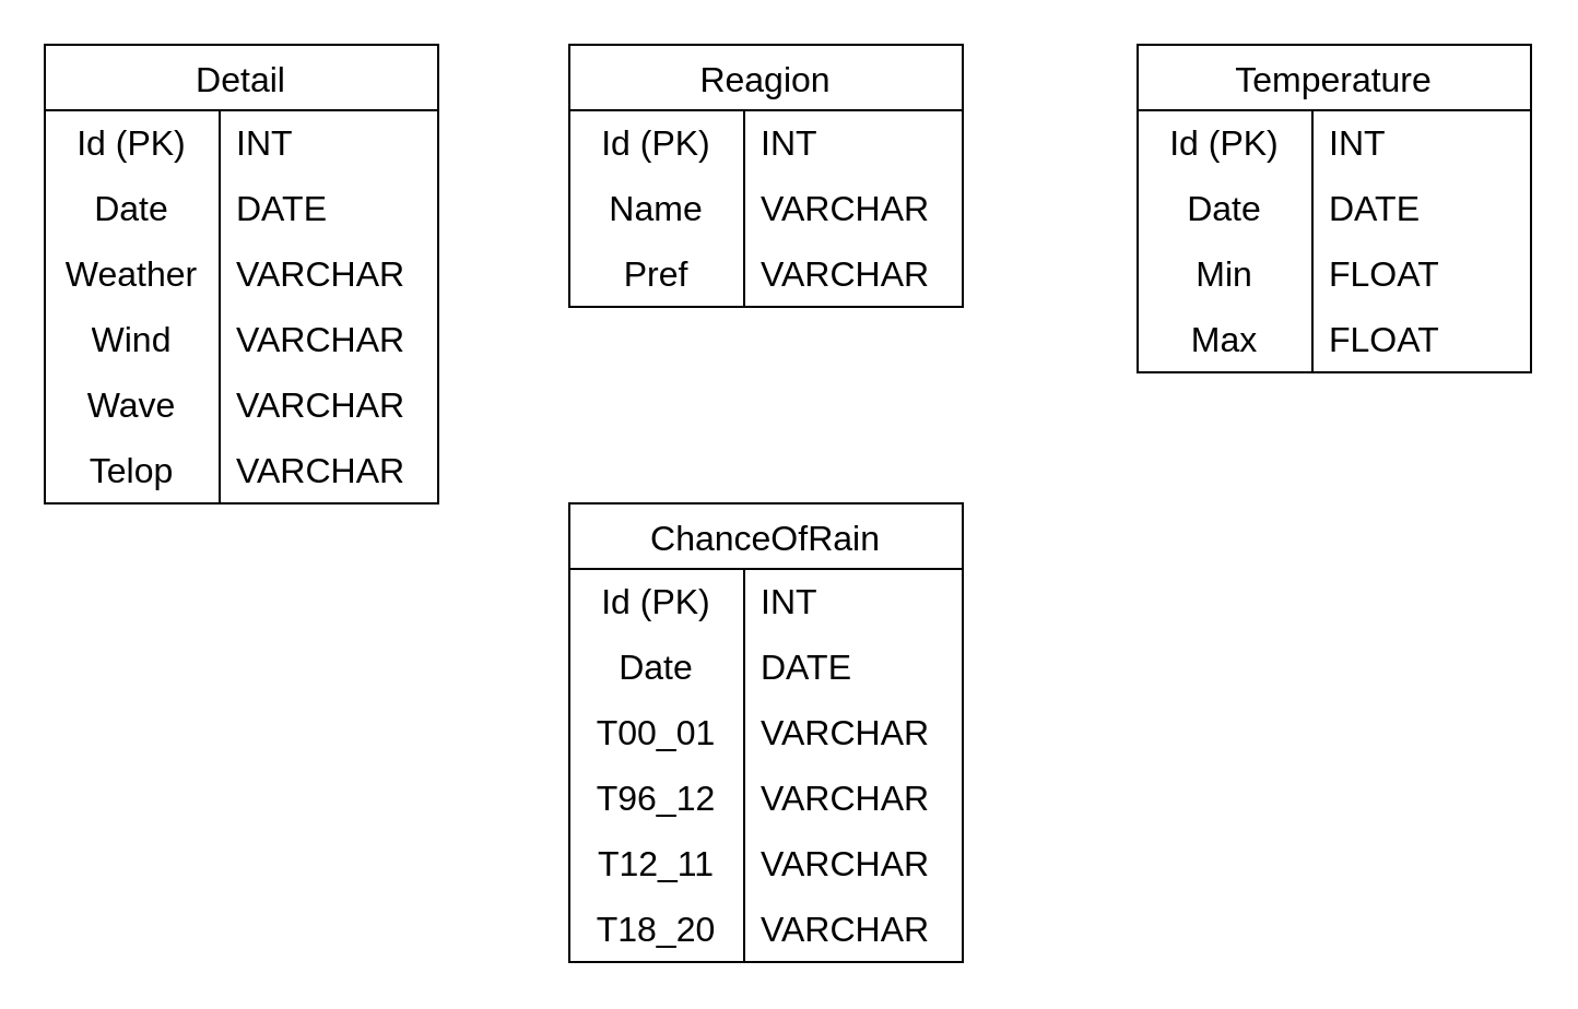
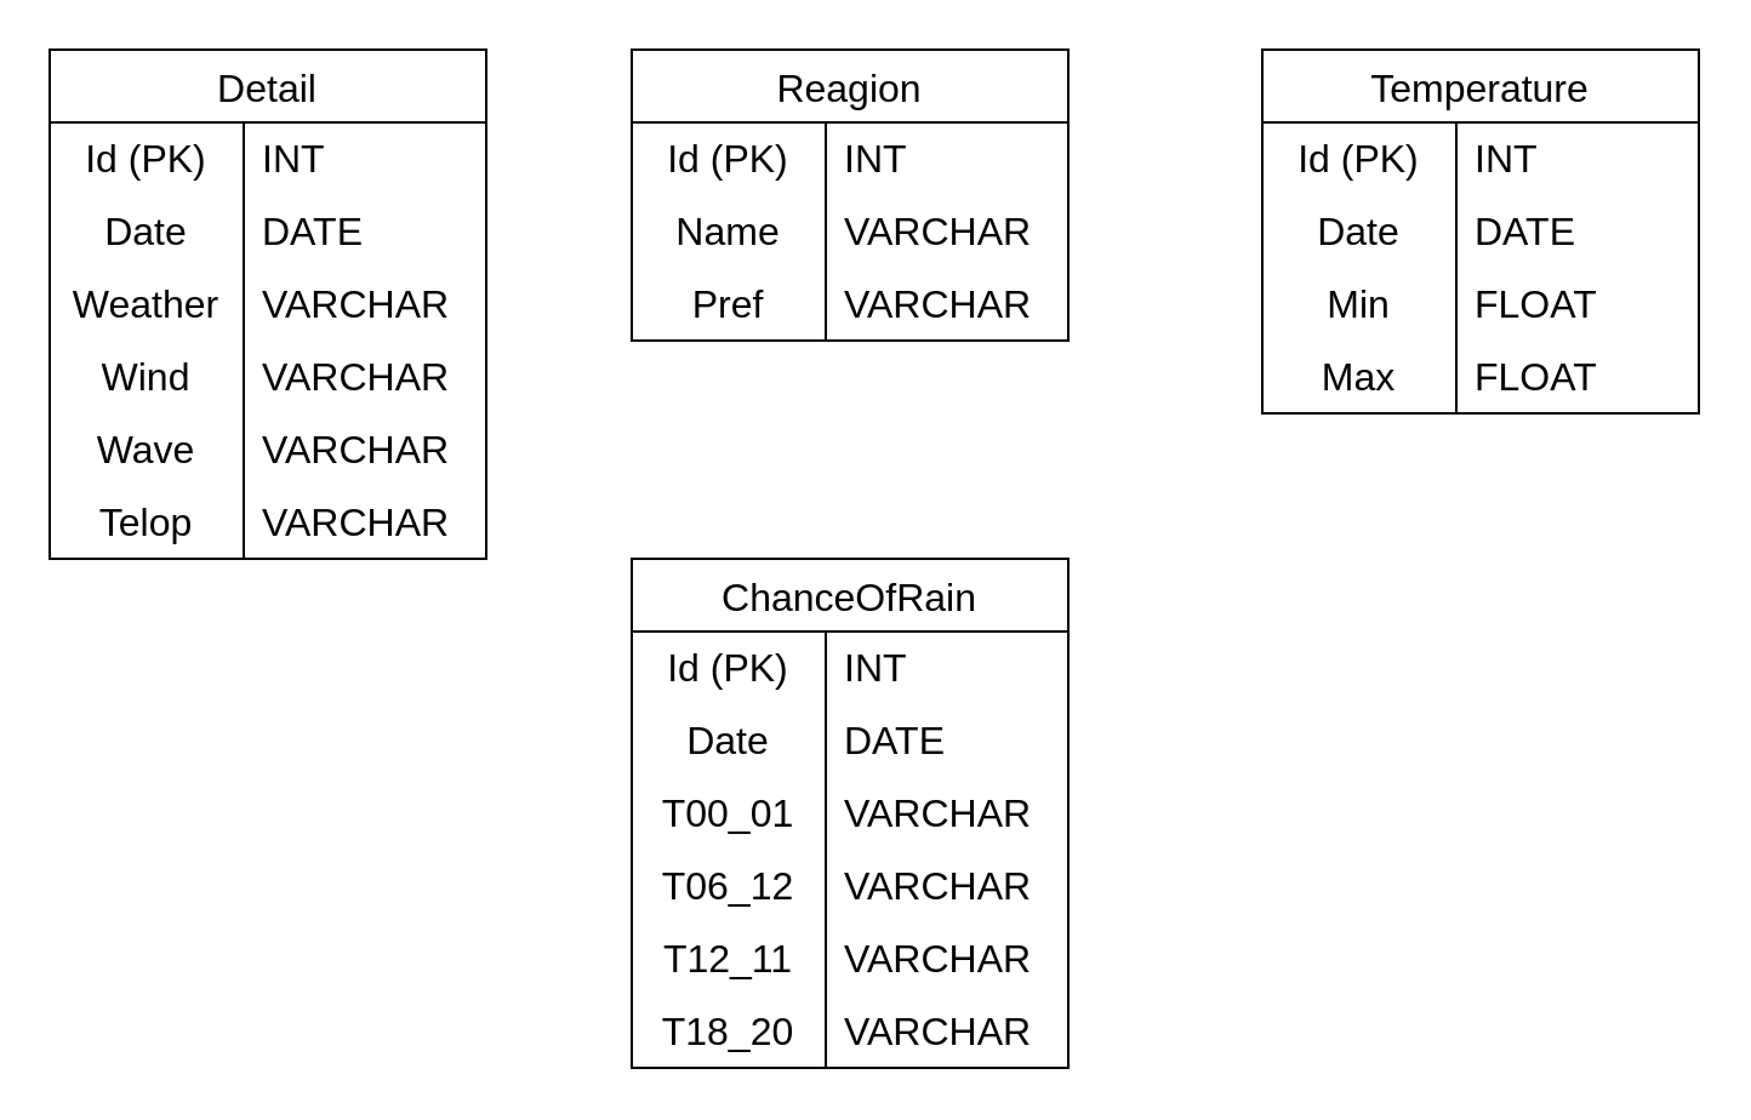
  <mxCell id="0" />
  <mxCell id="1" parent="0" />
  <mxCell id="2" value="Reagion" style="shape=table;startSize=30;container=1;collapsible=0;childLayout=tableLayout;fixedRows=1;rowLines=0;fontStyle=0;strokeColor=default;fontSize=16;" vertex="1" parent="1"><mxGeometry x="260" y="20" width="180" height="120" as="geometry" /></mxCell>
  <mxCell id="3" value="" style="shape=tableRow;horizontal=0;startSize=0;swimlaneHead=0;swimlaneBody=0;top=0;left=0;bottom=0;right=0;collapsible=0;dropTarget=0;fillColor=none;points=[[0,0.5],[1,0.5]];portConstraint=eastwest;strokeColor=inherit;fontSize=16;" vertex="1" parent="2"><mxGeometry y="30" width="180" height="30" as="geometry" /></mxCell>
  <mxCell id="4" value="Id (PK)" style="shape=partialRectangle;html=1;whiteSpace=wrap;connectable=0;fillColor=none;top=0;left=0;bottom=0;right=0;overflow=hidden;pointerEvents=1;strokeColor=inherit;fontSize=16;" vertex="1" parent="3"><mxGeometry width="80" height="30" as="geometry"><mxRectangle width="80" height="30" as="alternateBounds" /></mxGeometry></mxCell>
  <mxCell id="5" value="INT" style="shape=partialRectangle;html=1;whiteSpace=wrap;connectable=0;fillColor=none;top=0;left=0;bottom=0;right=0;align=left;spacingLeft=6;overflow=hidden;strokeColor=inherit;fontSize=16;" vertex="1" parent="3"><mxGeometry x="80" width="100" height="30" as="geometry"><mxRectangle width="100" height="30" as="alternateBounds" /></mxGeometry></mxCell>
  <mxCell id="6" value="" style="shape=tableRow;horizontal=0;startSize=0;swimlaneHead=0;swimlaneBody=0;top=0;left=0;bottom=0;right=0;collapsible=0;dropTarget=0;fillColor=none;points=[[0,0.5],[1,0.5]];portConstraint=eastwest;strokeColor=inherit;fontSize=16;" vertex="1" parent="2"><mxGeometry y="60" width="180" height="30" as="geometry" /></mxCell>
  <mxCell id="7" value="Name" style="shape=partialRectangle;html=1;whiteSpace=wrap;connectable=0;fillColor=none;top=0;left=0;bottom=0;right=0;overflow=hidden;strokeColor=inherit;fontSize=16;" vertex="1" parent="6"><mxGeometry width="80" height="30" as="geometry"><mxRectangle width="80" height="30" as="alternateBounds" /></mxGeometry></mxCell>
  <mxCell id="8" value="VARCHAR" style="shape=partialRectangle;html=1;whiteSpace=wrap;connectable=0;fillColor=none;top=0;left=0;bottom=0;right=0;align=left;spacingLeft=6;overflow=hidden;strokeColor=inherit;fontSize=16;" vertex="1" parent="6"><mxGeometry x="80" width="100" height="30" as="geometry"><mxRectangle width="100" height="30" as="alternateBounds" /></mxGeometry></mxCell>
  <mxCell id="9" value="" style="shape=tableRow;horizontal=0;startSize=0;swimlaneHead=0;swimlaneBody=0;top=0;left=0;bottom=0;right=0;collapsible=0;dropTarget=0;fillColor=none;points=[[0,0.5],[1,0.5]];portConstraint=eastwest;strokeColor=inherit;fontSize=16;" vertex="1" parent="2"><mxGeometry y="90" width="180" height="30" as="geometry" /></mxCell>
  <mxCell id="10" value="Pref" style="shape=partialRectangle;html=1;whiteSpace=wrap;connectable=0;fillColor=none;top=0;left=0;bottom=0;right=0;overflow=hidden;strokeColor=inherit;fontSize=16;" vertex="1" parent="9"><mxGeometry width="80" height="30" as="geometry"><mxRectangle width="80" height="30" as="alternateBounds" /></mxGeometry></mxCell>
  <mxCell id="11" value="VARCHAR" style="shape=partialRectangle;html=1;whiteSpace=wrap;connectable=0;fillColor=none;top=0;left=0;bottom=0;right=0;align=left;spacingLeft=6;overflow=hidden;strokeColor=inherit;fontSize=16;" vertex="1" parent="9"><mxGeometry x="80" width="100" height="30" as="geometry"><mxRectangle width="100" height="30" as="alternateBounds" /></mxGeometry></mxCell>
  <mxCell id="12" value="Temperature" style="shape=table;startSize=30;container=1;collapsible=0;childLayout=tableLayout;fixedRows=1;rowLines=0;fontStyle=0;strokeColor=default;fontSize=16;" vertex="1" parent="1"><mxGeometry x="520" y="20" width="180" height="150" as="geometry" /></mxCell>
  <mxCell id="13" value="" style="shape=tableRow;horizontal=0;startSize=0;swimlaneHead=0;swimlaneBody=0;top=0;left=0;bottom=0;right=0;collapsible=0;dropTarget=0;fillColor=none;points=[[0,0.5],[1,0.5]];portConstraint=eastwest;strokeColor=inherit;fontSize=16;" vertex="1" parent="12"><mxGeometry y="30" width="180" height="30" as="geometry" /></mxCell>
  <mxCell id="14" value="Id (PK)" style="shape=partialRectangle;html=1;whiteSpace=wrap;connectable=0;fillColor=none;top=0;left=0;bottom=0;right=0;overflow=hidden;pointerEvents=1;strokeColor=inherit;fontSize=16;" vertex="1" parent="13"><mxGeometry width="80" height="30" as="geometry"><mxRectangle width="80" height="30" as="alternateBounds" /></mxGeometry></mxCell>
  <mxCell id="15" value="INT" style="shape=partialRectangle;html=1;whiteSpace=wrap;connectable=0;fillColor=none;top=0;left=0;bottom=0;right=0;align=left;spacingLeft=6;overflow=hidden;strokeColor=inherit;fontSize=16;" vertex="1" parent="13"><mxGeometry x="80" width="100" height="30" as="geometry"><mxRectangle width="100" height="30" as="alternateBounds" /></mxGeometry></mxCell>
  <mxCell id="16" value="" style="shape=tableRow;horizontal=0;startSize=0;swimlaneHead=0;swimlaneBody=0;top=0;left=0;bottom=0;right=0;collapsible=0;dropTarget=0;fillColor=none;points=[[0,0.5],[1,0.5]];portConstraint=eastwest;strokeColor=inherit;fontSize=16;" vertex="1" parent="12"><mxGeometry y="60" width="180" height="30" as="geometry" /></mxCell>
  <mxCell id="17" value="Date" style="shape=partialRectangle;html=1;whiteSpace=wrap;connectable=0;fillColor=none;top=0;left=0;bottom=0;right=0;overflow=hidden;strokeColor=inherit;fontSize=16;" vertex="1" parent="16"><mxGeometry width="80" height="30" as="geometry"><mxRectangle width="80" height="30" as="alternateBounds" /></mxGeometry></mxCell>
  <mxCell id="18" value="DATE" style="shape=partialRectangle;html=1;whiteSpace=wrap;connectable=0;fillColor=none;top=0;left=0;bottom=0;right=0;align=left;spacingLeft=6;overflow=hidden;strokeColor=inherit;fontSize=16;" vertex="1" parent="16"><mxGeometry x="80" width="100" height="30" as="geometry"><mxRectangle width="100" height="30" as="alternateBounds" /></mxGeometry></mxCell>
  <mxCell id="19" value="" style="shape=tableRow;horizontal=0;startSize=0;swimlaneHead=0;swimlaneBody=0;top=0;left=0;bottom=0;right=0;collapsible=0;dropTarget=0;fillColor=none;points=[[0,0.5],[1,0.5]];portConstraint=eastwest;strokeColor=inherit;fontSize=16;" vertex="1" parent="12"><mxGeometry y="90" width="180" height="30" as="geometry" /></mxCell>
  <mxCell id="20" value="Min" style="shape=partialRectangle;html=1;whiteSpace=wrap;connectable=0;fillColor=none;top=0;left=0;bottom=0;right=0;overflow=hidden;strokeColor=inherit;fontSize=16;" vertex="1" parent="19"><mxGeometry width="80" height="30" as="geometry"><mxRectangle width="80" height="30" as="alternateBounds" /></mxGeometry></mxCell>
  <mxCell id="21" value="FLOAT" style="shape=partialRectangle;html=1;whiteSpace=wrap;connectable=0;fillColor=none;top=0;left=0;bottom=0;right=0;align=left;spacingLeft=6;overflow=hidden;strokeColor=inherit;fontSize=16;" vertex="1" parent="19"><mxGeometry x="80" width="100" height="30" as="geometry"><mxRectangle width="100" height="30" as="alternateBounds" /></mxGeometry></mxCell>
  <mxCell id="22" value="" style="shape=tableRow;horizontal=0;startSize=0;swimlaneHead=0;swimlaneBody=0;top=0;left=0;bottom=0;right=0;collapsible=0;dropTarget=0;fillColor=none;points=[[0,0.5],[1,0.5]];portConstraint=eastwest;strokeColor=inherit;fontSize=16;" vertex="1" parent="12"><mxGeometry y="120" width="180" height="30" as="geometry" /></mxCell>
  <mxCell id="23" value="Max" style="shape=partialRectangle;html=1;whiteSpace=wrap;connectable=0;fillColor=none;top=0;left=0;bottom=0;right=0;overflow=hidden;strokeColor=inherit;fontSize=16;" vertex="1" parent="22"><mxGeometry width="80" height="30" as="geometry"><mxRectangle width="80" height="30" as="alternateBounds" /></mxGeometry></mxCell>
  <mxCell id="24" value="FLOAT" style="shape=partialRectangle;html=1;whiteSpace=wrap;connectable=0;fillColor=none;top=0;left=0;bottom=0;right=0;align=left;spacingLeft=6;overflow=hidden;strokeColor=inherit;fontSize=16;" vertex="1" parent="22"><mxGeometry x="80" width="100" height="30" as="geometry"><mxRectangle width="100" height="30" as="alternateBounds" /></mxGeometry></mxCell>
  <mxCell id="25" value="Detail" style="shape=table;startSize=30;container=1;collapsible=0;childLayout=tableLayout;fixedRows=1;rowLines=0;fontStyle=0;strokeColor=default;fontSize=16;" vertex="1" parent="1"><mxGeometry x="20" y="20" width="180" height="210" as="geometry" /></mxCell>
  <mxCell id="26" value="" style="shape=tableRow;horizontal=0;startSize=0;swimlaneHead=0;swimlaneBody=0;top=0;left=0;bottom=0;right=0;collapsible=0;dropTarget=0;fillColor=none;points=[[0,0.5],[1,0.5]];portConstraint=eastwest;strokeColor=inherit;fontSize=16;" vertex="1" parent="25"><mxGeometry y="30" width="180" height="30" as="geometry" /></mxCell>
  <mxCell id="27" value="Id (PK)" style="shape=partialRectangle;html=1;whiteSpace=wrap;connectable=0;fillColor=none;top=0;left=0;bottom=0;right=0;overflow=hidden;pointerEvents=1;strokeColor=inherit;fontSize=16;" vertex="1" parent="26"><mxGeometry width="80" height="30" as="geometry"><mxRectangle width="80" height="30" as="alternateBounds" /></mxGeometry></mxCell>
  <mxCell id="28" value="INT" style="shape=partialRectangle;html=1;whiteSpace=wrap;connectable=0;fillColor=none;top=0;left=0;bottom=0;right=0;align=left;spacingLeft=6;overflow=hidden;strokeColor=inherit;fontSize=16;" vertex="1" parent="26"><mxGeometry x="80" width="100" height="30" as="geometry"><mxRectangle width="100" height="30" as="alternateBounds" /></mxGeometry></mxCell>
  <mxCell id="29" value="" style="shape=tableRow;horizontal=0;startSize=0;swimlaneHead=0;swimlaneBody=0;top=0;left=0;bottom=0;right=0;collapsible=0;dropTarget=0;fillColor=none;points=[[0,0.5],[1,0.5]];portConstraint=eastwest;strokeColor=inherit;fontSize=16;" vertex="1" parent="25"><mxGeometry y="60" width="180" height="30" as="geometry" /></mxCell>
  <mxCell id="30" value="Date" style="shape=partialRectangle;html=1;whiteSpace=wrap;connectable=0;fillColor=none;top=0;left=0;bottom=0;right=0;overflow=hidden;strokeColor=inherit;fontSize=16;" vertex="1" parent="29"><mxGeometry width="80" height="30" as="geometry"><mxRectangle width="80" height="30" as="alternateBounds" /></mxGeometry></mxCell>
  <mxCell id="31" value="DATE" style="shape=partialRectangle;html=1;whiteSpace=wrap;connectable=0;fillColor=none;top=0;left=0;bottom=0;right=0;align=left;spacingLeft=6;overflow=hidden;strokeColor=inherit;fontSize=16;" vertex="1" parent="29"><mxGeometry x="80" width="100" height="30" as="geometry"><mxRectangle width="100" height="30" as="alternateBounds" /></mxGeometry></mxCell>
  <mxCell id="32" value="" style="shape=tableRow;horizontal=0;startSize=0;swimlaneHead=0;swimlaneBody=0;top=0;left=0;bottom=0;right=0;collapsible=0;dropTarget=0;fillColor=none;points=[[0,0.5],[1,0.5]];portConstraint=eastwest;strokeColor=inherit;fontSize=16;" vertex="1" parent="25"><mxGeometry y="90" width="180" height="30" as="geometry" /></mxCell>
  <mxCell id="33" value="Weather" style="shape=partialRectangle;html=1;whiteSpace=wrap;connectable=0;fillColor=none;top=0;left=0;bottom=0;right=0;overflow=hidden;strokeColor=inherit;fontSize=16;" vertex="1" parent="32"><mxGeometry width="80" height="30" as="geometry"><mxRectangle width="80" height="30" as="alternateBounds" /></mxGeometry></mxCell>
  <mxCell id="34" value="VARCHAR" style="shape=partialRectangle;html=1;whiteSpace=wrap;connectable=0;fillColor=none;top=0;left=0;bottom=0;right=0;align=left;spacingLeft=6;overflow=hidden;strokeColor=inherit;fontSize=16;" vertex="1" parent="32"><mxGeometry x="80" width="100" height="30" as="geometry"><mxRectangle width="100" height="30" as="alternateBounds" /></mxGeometry></mxCell>
  <mxCell id="35" value="" style="shape=tableRow;horizontal=0;startSize=0;swimlaneHead=0;swimlaneBody=0;top=0;left=0;bottom=0;right=0;collapsible=0;dropTarget=0;fillColor=none;points=[[0,0.5],[1,0.5]];portConstraint=eastwest;strokeColor=inherit;fontSize=16;" vertex="1" parent="25"><mxGeometry y="120" width="180" height="30" as="geometry" /></mxCell>
  <mxCell id="36" value="Wind" style="shape=partialRectangle;html=1;whiteSpace=wrap;connectable=0;fillColor=none;top=0;left=0;bottom=0;right=0;overflow=hidden;strokeColor=inherit;fontSize=16;" vertex="1" parent="35"><mxGeometry width="80" height="30" as="geometry"><mxRectangle width="80" height="30" as="alternateBounds" /></mxGeometry></mxCell>
  <mxCell id="37" value="VARCHAR" style="shape=partialRectangle;html=1;whiteSpace=wrap;connectable=0;fillColor=none;top=0;left=0;bottom=0;right=0;align=left;spacingLeft=6;overflow=hidden;strokeColor=inherit;fontSize=16;" vertex="1" parent="35"><mxGeometry x="80" width="100" height="30" as="geometry"><mxRectangle width="100" height="30" as="alternateBounds" /></mxGeometry></mxCell>
  <mxCell id="38" value="" style="shape=tableRow;horizontal=0;startSize=0;swimlaneHead=0;swimlaneBody=0;top=0;left=0;bottom=0;right=0;collapsible=0;dropTarget=0;fillColor=none;points=[[0,0.5],[1,0.5]];portConstraint=eastwest;strokeColor=inherit;fontSize=16;" vertex="1" parent="25"><mxGeometry y="150" width="180" height="30" as="geometry" /></mxCell>
  <mxCell id="39" value="Wave" style="shape=partialRectangle;html=1;whiteSpace=wrap;connectable=0;fillColor=none;top=0;left=0;bottom=0;right=0;overflow=hidden;strokeColor=inherit;fontSize=16;" vertex="1" parent="38"><mxGeometry width="80" height="30" as="geometry"><mxRectangle width="80" height="30" as="alternateBounds" /></mxGeometry></mxCell>
  <mxCell id="40" value="VARCHAR" style="shape=partialRectangle;html=1;whiteSpace=wrap;connectable=0;fillColor=none;top=0;left=0;bottom=0;right=0;align=left;spacingLeft=6;overflow=hidden;strokeColor=inherit;fontSize=16;" vertex="1" parent="38"><mxGeometry x="80" width="100" height="30" as="geometry"><mxRectangle width="100" height="30" as="alternateBounds" /></mxGeometry></mxCell>
  <mxCell id="41" value="" style="shape=tableRow;horizontal=0;startSize=0;swimlaneHead=0;swimlaneBody=0;top=0;left=0;bottom=0;right=0;collapsible=0;dropTarget=0;fillColor=none;points=[[0,0.5],[1,0.5]];portConstraint=eastwest;strokeColor=inherit;fontSize=16;" vertex="1" parent="25"><mxGeometry y="180" width="180" height="30" as="geometry" /></mxCell>
  <mxCell id="42" value="Telop" style="shape=partialRectangle;html=1;whiteSpace=wrap;connectable=0;fillColor=none;top=0;left=0;bottom=0;right=0;overflow=hidden;strokeColor=inherit;fontSize=16;" vertex="1" parent="41"><mxGeometry width="80" height="30" as="geometry"><mxRectangle width="80" height="30" as="alternateBounds" /></mxGeometry></mxCell>
  <mxCell id="43" value="VARCHAR" style="shape=partialRectangle;html=1;whiteSpace=wrap;connectable=0;fillColor=none;top=0;left=0;bottom=0;right=0;align=left;spacingLeft=6;overflow=hidden;strokeColor=inherit;fontSize=16;" vertex="1" parent="41"><mxGeometry x="80" width="100" height="30" as="geometry"><mxRectangle width="100" height="30" as="alternateBounds" /></mxGeometry></mxCell>
  <mxCell id="44" value="ChanceOfRain" style="shape=table;startSize=30;container=1;collapsible=0;childLayout=tableLayout;fixedRows=1;rowLines=0;fontStyle=0;strokeColor=default;fontSize=16;" vertex="1" parent="1"><mxGeometry x="260" y="230" width="180" height="210" as="geometry" /></mxCell>
  <mxCell id="45" value="" style="shape=tableRow;horizontal=0;startSize=0;swimlaneHead=0;swimlaneBody=0;top=0;left=0;bottom=0;right=0;collapsible=0;dropTarget=0;fillColor=none;points=[[0,0.5],[1,0.5]];portConstraint=eastwest;strokeColor=inherit;fontSize=16;" vertex="1" parent="44"><mxGeometry y="30" width="180" height="30" as="geometry" /></mxCell>
  <mxCell id="46" value="Id (PK)" style="shape=partialRectangle;html=1;whiteSpace=wrap;connectable=0;fillColor=none;top=0;left=0;bottom=0;right=0;overflow=hidden;pointerEvents=1;strokeColor=inherit;fontSize=16;" vertex="1" parent="45"><mxGeometry width="80" height="30" as="geometry"><mxRectangle width="80" height="30" as="alternateBounds" /></mxGeometry></mxCell>
  <mxCell id="47" value="INT" style="shape=partialRectangle;html=1;whiteSpace=wrap;connectable=0;fillColor=none;top=0;left=0;bottom=0;right=0;align=left;spacingLeft=6;overflow=hidden;strokeColor=inherit;fontSize=16;" vertex="1" parent="45"><mxGeometry x="80" width="100" height="30" as="geometry"><mxRectangle width="100" height="30" as="alternateBounds" /></mxGeometry></mxCell>
  <mxCell id="48" value="" style="shape=tableRow;horizontal=0;startSize=0;swimlaneHead=0;swimlaneBody=0;top=0;left=0;bottom=0;right=0;collapsible=0;dropTarget=0;fillColor=none;points=[[0,0.5],[1,0.5]];portConstraint=eastwest;strokeColor=inherit;fontSize=16;" vertex="1" parent="44"><mxGeometry y="60" width="180" height="30" as="geometry" /></mxCell>
  <mxCell id="49" value="Date" style="shape=partialRectangle;html=1;whiteSpace=wrap;connectable=0;fillColor=none;top=0;left=0;bottom=0;right=0;overflow=hidden;strokeColor=inherit;fontSize=16;" vertex="1" parent="48"><mxGeometry width="80" height="30" as="geometry"><mxRectangle width="80" height="30" as="alternateBounds" /></mxGeometry></mxCell>
  <mxCell id="50" value="DATE" style="shape=partialRectangle;html=1;whiteSpace=wrap;connectable=0;fillColor=none;top=0;left=0;bottom=0;right=0;align=left;spacingLeft=6;overflow=hidden;strokeColor=inherit;fontSize=16;" vertex="1" parent="48"><mxGeometry x="80" width="100" height="30" as="geometry"><mxRectangle width="100" height="30" as="alternateBounds" /></mxGeometry></mxCell>
  <mxCell id="51" value="" style="shape=tableRow;horizontal=0;startSize=0;swimlaneHead=0;swimlaneBody=0;top=0;left=0;bottom=0;right=0;collapsible=0;dropTarget=0;fillColor=none;points=[[0,0.5],[1,0.5]];portConstraint=eastwest;strokeColor=inherit;fontSize=16;" vertex="1" parent="44"><mxGeometry y="90" width="180" height="30" as="geometry" /></mxCell>
  <mxCell id="52" value="T00_01" style="shape=partialRectangle;html=1;whiteSpace=wrap;connectable=0;fillColor=none;top=0;left=0;bottom=0;right=0;overflow=hidden;strokeColor=inherit;fontSize=16;" vertex="1" parent="51"><mxGeometry width="80" height="30" as="geometry"><mxRectangle width="80" height="30" as="alternateBounds" /></mxGeometry></mxCell>
  <mxCell id="53" value="VARCHAR" style="shape=partialRectangle;html=1;whiteSpace=wrap;connectable=0;fillColor=none;top=0;left=0;bottom=0;right=0;align=left;spacingLeft=6;overflow=hidden;strokeColor=inherit;fontSize=16;" vertex="1" parent="51"><mxGeometry x="80" width="100" height="30" as="geometry"><mxRectangle width="100" height="30" as="alternateBounds" /></mxGeometry></mxCell>
  <mxCell id="54" value="" style="shape=tableRow;horizontal=0;startSize=0;swimlaneHead=0;swimlaneBody=0;top=0;left=0;bottom=0;right=0;collapsible=0;dropTarget=0;fillColor=none;points=[[0,0.5],[1,0.5]];portConstraint=eastwest;strokeColor=inherit;fontSize=16;" vertex="1" parent="44"><mxGeometry y="120" width="180" height="30" as="geometry" /></mxCell>
- <mxCell id="55" value="T96_12" style="shape=partialRectangle;html=1;whiteSpace=wrap;connectable=0;fillColor=none;top=0;left=0;bottom=0;right=0;overflow=hidden;strokeColor=inherit;fontSize=16;" vertex="1" parent="54"><mxGeometry width="80" height="30" as="geometry"><mxRectangle width="80" height="30" as="alternateBounds" /></mxGeometry></mxCell>
+ <mxCell id="55" value="T06_12" style="shape=partialRectangle;html=1;whiteSpace=wrap;connectable=0;fillColor=none;top=0;left=0;bottom=0;right=0;overflow=hidden;strokeColor=inherit;fontSize=16;" vertex="1" parent="54"><mxGeometry width="80" height="30" as="geometry"><mxRectangle width="80" height="30" as="alternateBounds" /></mxGeometry></mxCell>
  <mxCell id="56" value="VARCHAR" style="shape=partialRectangle;html=1;whiteSpace=wrap;connectable=0;fillColor=none;top=0;left=0;bottom=0;right=0;align=left;spacingLeft=6;overflow=hidden;strokeColor=inherit;fontSize=16;" vertex="1" parent="54"><mxGeometry x="80" width="100" height="30" as="geometry"><mxRectangle width="100" height="30" as="alternateBounds" /></mxGeometry></mxCell>
  <mxCell id="57" value="" style="shape=tableRow;horizontal=0;startSize=0;swimlaneHead=0;swimlaneBody=0;top=0;left=0;bottom=0;right=0;collapsible=0;dropTarget=0;fillColor=none;points=[[0,0.5],[1,0.5]];portConstraint=eastwest;strokeColor=inherit;fontSize=16;" vertex="1" parent="44"><mxGeometry y="150" width="180" height="30" as="geometry" /></mxCell>
  <mxCell id="58" value="T12_11" style="shape=partialRectangle;html=1;whiteSpace=wrap;connectable=0;fillColor=none;top=0;left=0;bottom=0;right=0;overflow=hidden;strokeColor=inherit;fontSize=16;" vertex="1" parent="57"><mxGeometry width="80" height="30" as="geometry"><mxRectangle width="80" height="30" as="alternateBounds" /></mxGeometry></mxCell>
  <mxCell id="59" value="VARCHAR" style="shape=partialRectangle;html=1;whiteSpace=wrap;connectable=0;fillColor=none;top=0;left=0;bottom=0;right=0;align=left;spacingLeft=6;overflow=hidden;strokeColor=inherit;fontSize=16;" vertex="1" parent="57"><mxGeometry x="80" width="100" height="30" as="geometry"><mxRectangle width="100" height="30" as="alternateBounds" /></mxGeometry></mxCell>
  <mxCell id="60" value="" style="shape=tableRow;horizontal=0;startSize=0;swimlaneHead=0;swimlaneBody=0;top=0;left=0;bottom=0;right=0;collapsible=0;dropTarget=0;fillColor=none;points=[[0,0.5],[1,0.5]];portConstraint=eastwest;strokeColor=inherit;fontSize=16;" vertex="1" parent="44"><mxGeometry y="180" width="180" height="30" as="geometry" /></mxCell>
  <mxCell id="61" value="T18_20" style="shape=partialRectangle;html=1;whiteSpace=wrap;connectable=0;fillColor=none;top=0;left=0;bottom=0;right=0;overflow=hidden;strokeColor=inherit;fontSize=16;" vertex="1" parent="60"><mxGeometry width="80" height="30" as="geometry"><mxRectangle width="80" height="30" as="alternateBounds" /></mxGeometry></mxCell>
  <mxCell id="62" value="VARCHAR" style="shape=partialRectangle;html=1;whiteSpace=wrap;connectable=0;fillColor=none;top=0;left=0;bottom=0;right=0;align=left;spacingLeft=6;overflow=hidden;strokeColor=inherit;fontSize=16;" vertex="1" parent="60"><mxGeometry x="80" width="100" height="30" as="geometry"><mxRectangle width="100" height="30" as="alternateBounds" /></mxGeometry></mxCell>
